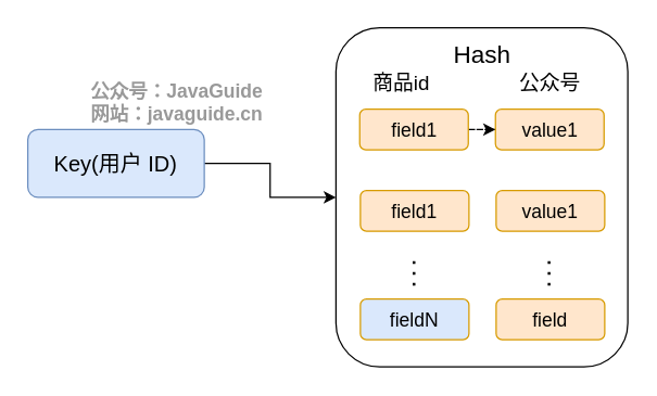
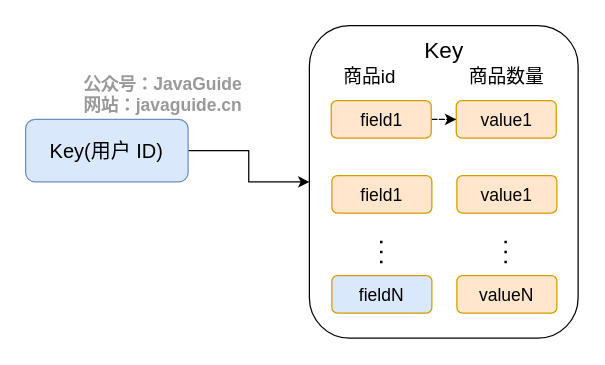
  <mxCell id="0" />
  <mxCell id="1" parent="0" />
  <mxCell id="2" style="edgeStyle=orthogonalEdgeStyle;rounded=0;orthogonalLoop=1;jettySize=auto;html=1;entryX=0;entryY=0.5;entryDx=0;entryDy=0;fontSize=18;" edge="1" parent="1" source="3" target="4"><mxGeometry relative="1" as="geometry" /></mxCell>
  <mxCell id="3" value="Key(用户 ID)" style="rounded=1;whiteSpace=wrap;html=1;fillColor=#dae8fc;strokeColor=#6c8ebf;fontSize=16;" vertex="1" parent="1"><mxGeometry x="20" y="95" width="130" height="50" as="geometry" /></mxCell>
  <mxCell id="4" value="" style="rounded=1;whiteSpace=wrap;html=1;fontSize=16;" vertex="1" parent="1"><mxGeometry x="247" y="20" width="215" height="250" as="geometry" /></mxCell>
- <mxCell id="5" value="Hash" style="text;html=1;strokeColor=none;fillColor=none;align=center;verticalAlign=middle;whiteSpace=wrap;rounded=0;fontSize=18;" vertex="1" parent="1"><mxGeometry x="335" y="30" width="40" height="20" as="geometry" /></mxCell>
+ <mxCell id="5" value="Key" style="text;html=1;strokeColor=none;fillColor=none;align=center;verticalAlign=middle;whiteSpace=wrap;rounded=0;fontSize=18;" vertex="1" parent="1"><mxGeometry x="335" y="30" width="40" height="20" as="geometry" /></mxCell>
  <mxCell id="6" style="edgeStyle=orthogonalEdgeStyle;rounded=0;orthogonalLoop=1;jettySize=auto;html=1;entryX=0;entryY=0.5;entryDx=0;entryDy=0;fontSize=18;dashed=1;" edge="1" parent="1" source="7" target="8"><mxGeometry relative="1" as="geometry" /></mxCell>
  <mxCell id="7" value="&lt;font style=&quot;font-size: 14px&quot;&gt;field1&lt;/font&gt;" style="rounded=1;whiteSpace=wrap;html=1;fillColor=#ffe6cc;strokeColor=#d79b00;fontSize=16;" vertex="1" parent="1"><mxGeometry x="264.5" y="80" width="80" height="30" as="geometry" /></mxCell>
  <mxCell id="8" value="&lt;font style=&quot;font-size: 14px&quot;&gt;value1&lt;/font&gt;" style="rounded=1;whiteSpace=wrap;html=1;fillColor=#ffe6cc;strokeColor=#d79b00;fontSize=16;" vertex="1" parent="1"><mxGeometry x="364.5" y="80" width="80" height="30" as="geometry" /></mxCell>
  <mxCell id="9" value="&lt;font style=&quot;font-size: 14px&quot;&gt;field1&lt;/font&gt;" style="rounded=1;whiteSpace=wrap;html=1;fillColor=#ffe6cc;strokeColor=#d79b00;fontSize=16;" vertex="1" parent="1"><mxGeometry x="265" y="140" width="80" height="30" as="geometry" /></mxCell>
  <mxCell id="10" value="&lt;font style=&quot;font-size: 14px&quot;&gt;value1&lt;/font&gt;" style="rounded=1;whiteSpace=wrap;html=1;fillColor=#ffe6cc;strokeColor=#d79b00;fontSize=16;" vertex="1" parent="1"><mxGeometry x="365" y="140" width="80" height="30" as="geometry" /></mxCell>
  <mxCell id="11" value="&lt;font style=&quot;font-size: 14px&quot;&gt;fieldN&lt;/font&gt;" style="rounded=1;whiteSpace=wrap;html=1;fillColor=#dae8fc;strokeColor=#d79b00;fontSize=16;" vertex="1" parent="1"><mxGeometry x="265" y="220" width="80" height="30" as="geometry" /></mxCell>
- <mxCell id="12" value="&lt;font style=&quot;font-size: 14px&quot;&gt;field&lt;/font&gt;" style="rounded=1;whiteSpace=wrap;html=1;fillColor=#ffe6cc;strokeColor=#d79b00;fontSize=16;" vertex="1" parent="1"><mxGeometry x="365" y="220" width="80" height="30" as="geometry" /></mxCell>
+ <mxCell id="12" value="&lt;font style=&quot;font-size: 14px&quot;&gt;valueN&lt;/font&gt;" style="rounded=1;whiteSpace=wrap;html=1;fillColor=#ffe6cc;strokeColor=#d79b00;fontSize=16;" vertex="1" parent="1"><mxGeometry x="365" y="220" width="80" height="30" as="geometry" /></mxCell>
  <mxCell id="13" value="" style="endArrow=none;dashed=1;html=1;dashPattern=1 3;strokeWidth=2;fontSize=18;" edge="1" parent="1"><mxGeometry width="50" height="50" relative="1" as="geometry"><mxPoint x="304.5" y="210" as="sourcePoint" /><mxPoint x="304.5" y="190" as="targetPoint" /></mxGeometry></mxCell>
  <mxCell id="14" value="" style="endArrow=none;dashed=1;html=1;dashPattern=1 3;strokeWidth=2;fontSize=18;" edge="1" parent="1"><mxGeometry width="50" height="50" relative="1" as="geometry"><mxPoint x="404" y="210" as="sourcePoint" /><mxPoint x="404" y="190" as="targetPoint" /></mxGeometry></mxCell>
  <mxCell id="15" value="商品id" style="text;html=1;strokeColor=none;fillColor=none;align=center;verticalAlign=middle;whiteSpace=wrap;rounded=0;fontSize=15;" vertex="1" parent="1"><mxGeometry x="262.5" y="50" width="65" height="20" as="geometry" /></mxCell>
- <mxCell id="16" value="公众号" style="text;html=1;strokeColor=none;fillColor=none;align=center;verticalAlign=middle;whiteSpace=wrap;rounded=0;fontSize=15;" vertex="1" parent="1"><mxGeometry x="366" y="50" width="78" height="20" as="geometry" /></mxCell>
+ <mxCell id="16" value="商品数量" style="text;html=1;strokeColor=none;fillColor=none;align=center;verticalAlign=middle;whiteSpace=wrap;rounded=0;fontSize=15;" vertex="1" parent="1"><mxGeometry x="366" y="50" width="78" height="20" as="geometry" /></mxCell>
  <mxCell id="17" value="&lt;font style=&quot;font-size: 14px&quot;&gt;&lt;b&gt;公众号：JavaGuide&lt;br style=&quot;font-size: 14px&quot;&gt;网站：javaguide.cn&lt;/b&gt;&lt;/font&gt;" style="text;html=1;strokeColor=none;fillColor=none;align=center;verticalAlign=middle;whiteSpace=wrap;rounded=0;labelBackgroundColor=none;fontSize=14;rotation=0;sketch=0;shadow=0;fontColor=#999999;" vertex="1" parent="1"><mxGeometry x="40" y="70" width="180" height="10" as="geometry" /></mxCell>
